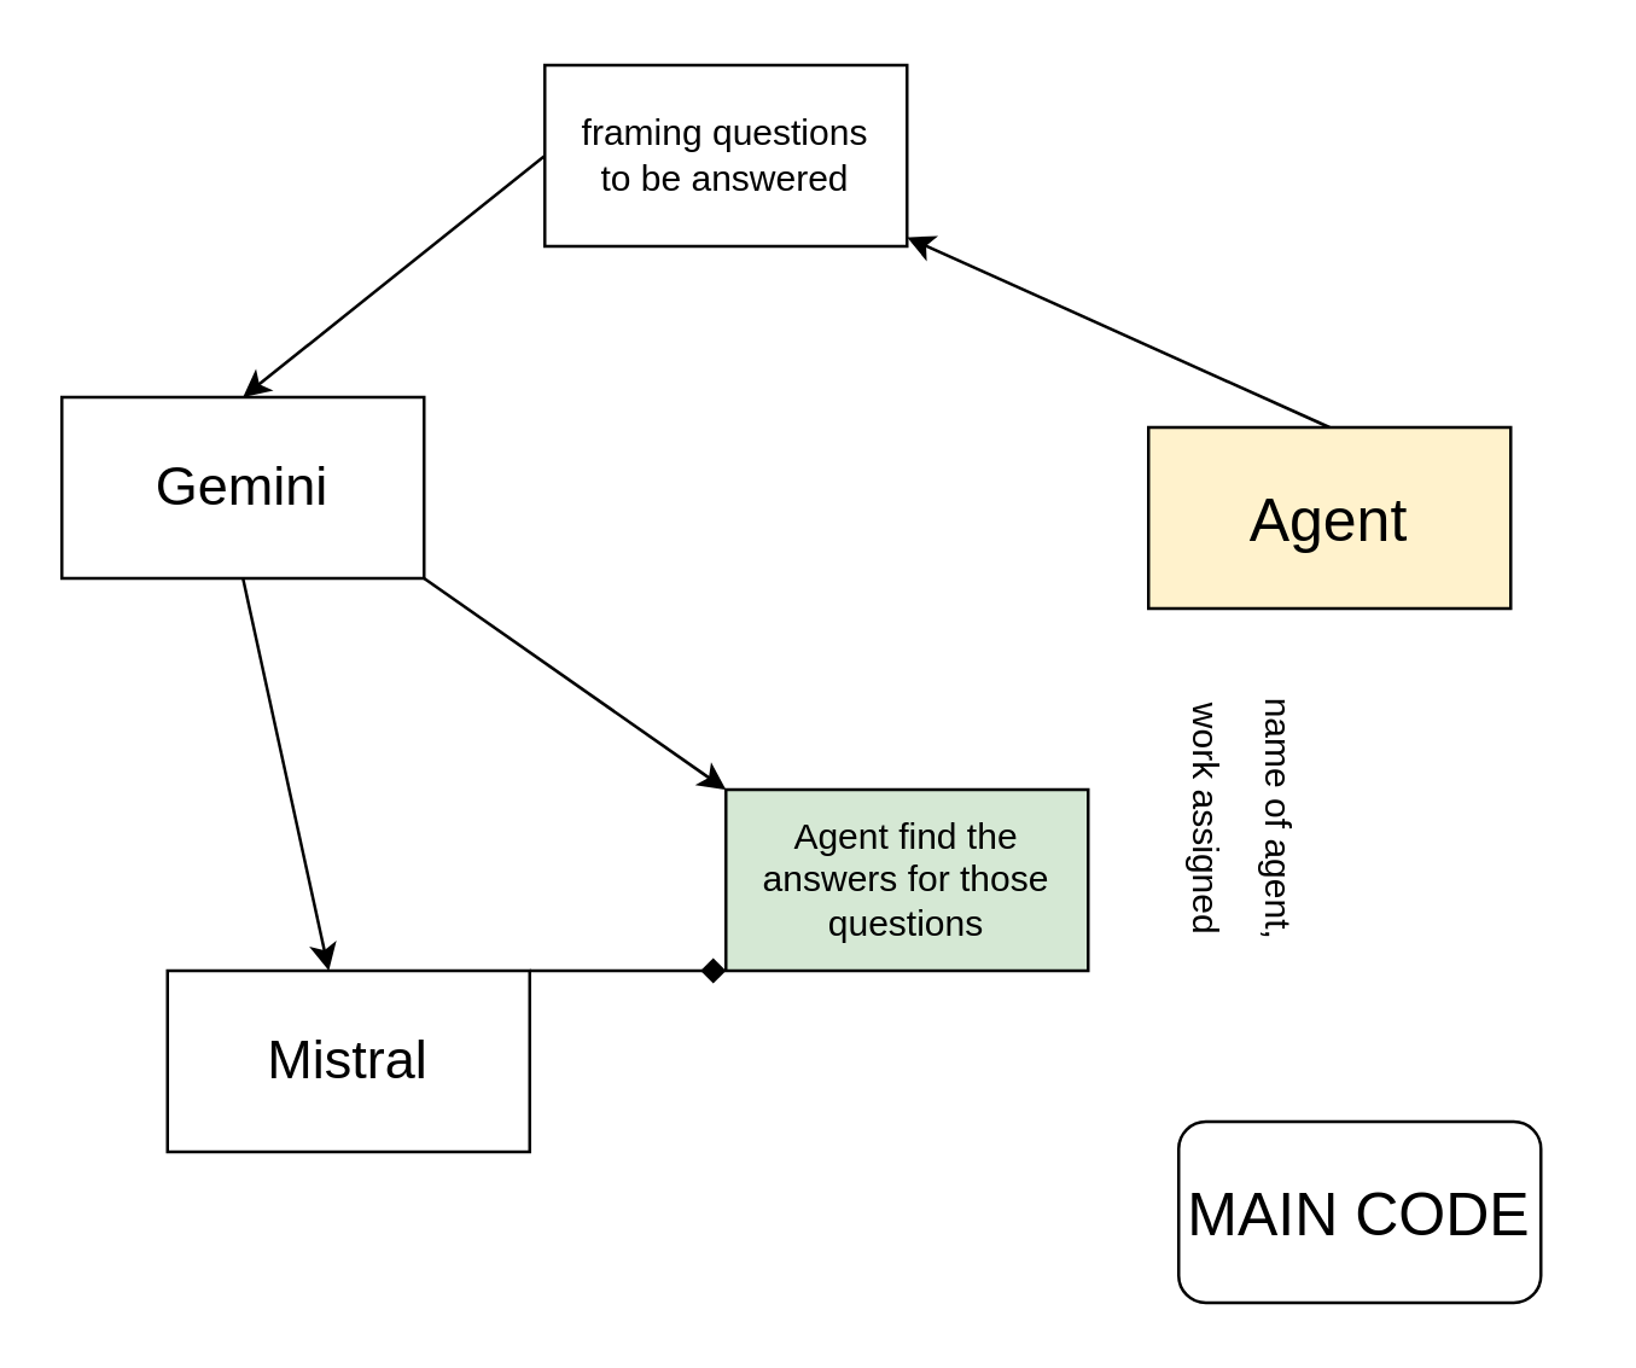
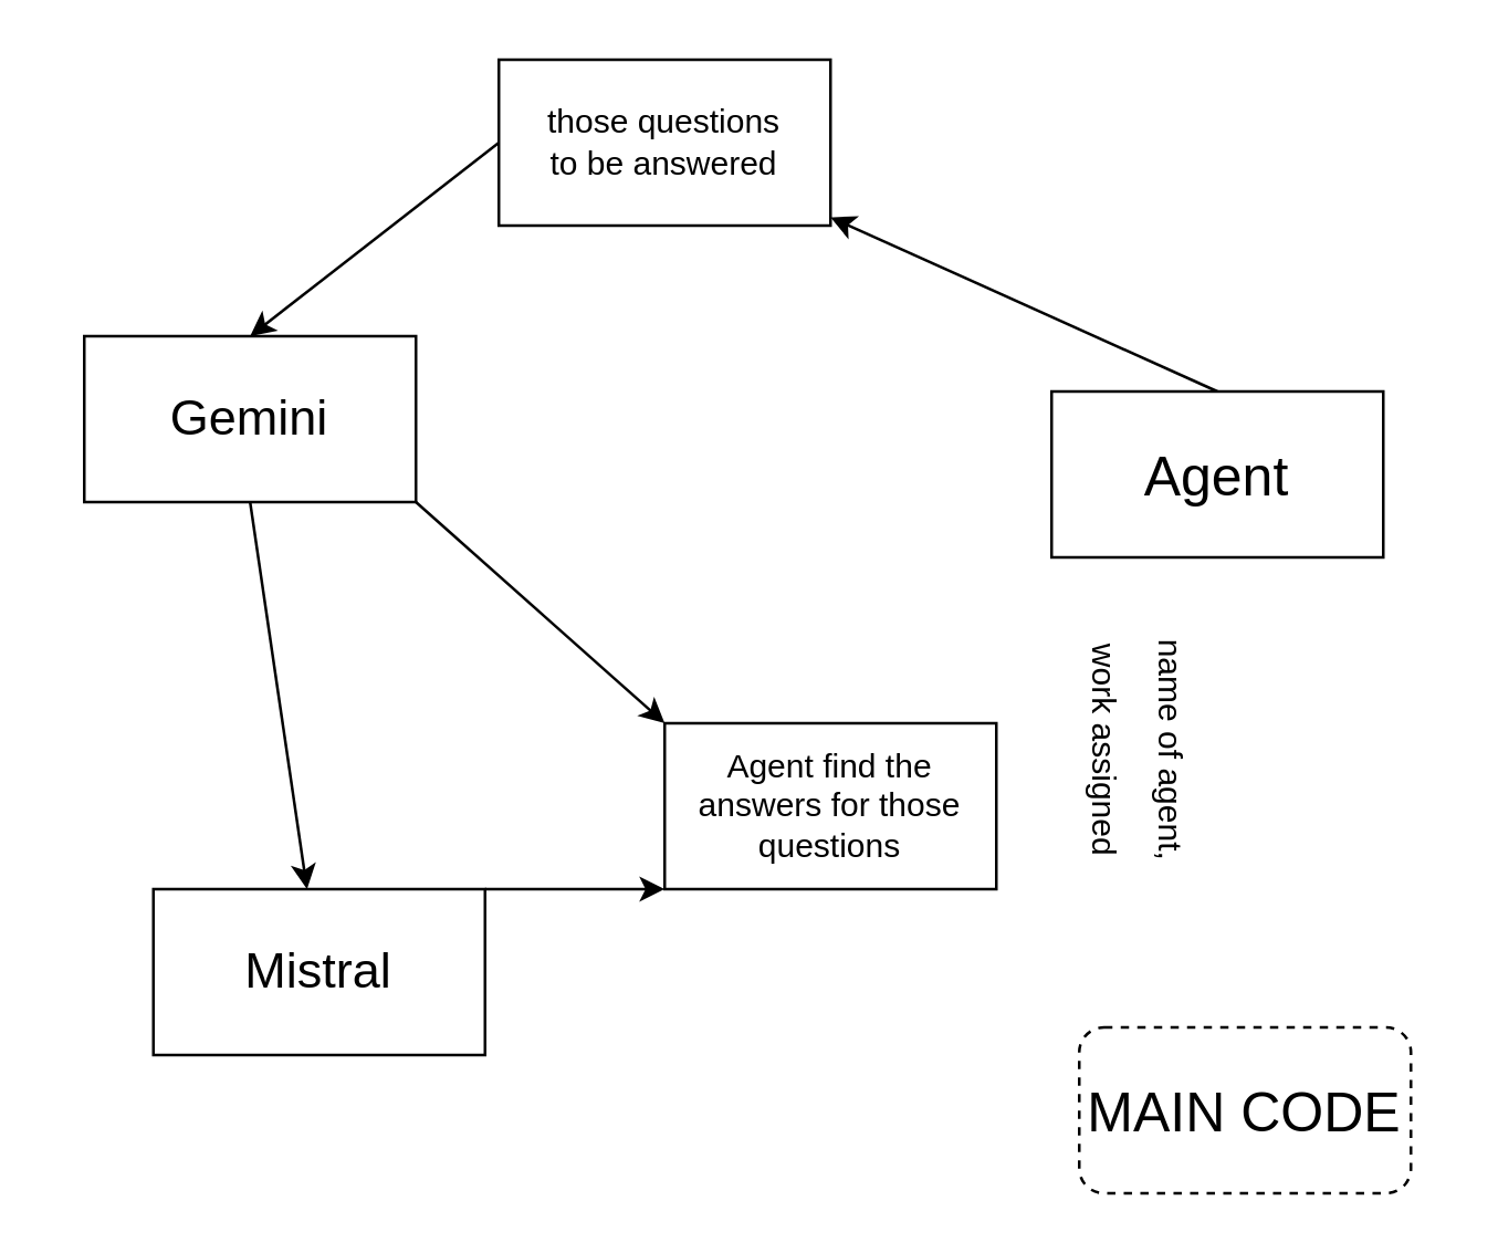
  <mxCell id="0" />
  <mxCell id="1" parent="0" />
- <mxCell id="2" value="&lt;font style=&quot;font-size: 20px;&quot;&gt;MAIN CODE&lt;/font&gt;" style="rounded=1;whiteSpace=wrap;html=1;" vertex="1" parent="1"><mxGeometry x="390" y="371" width="120" height="60" as="geometry" /></mxCell>
+ <mxCell id="2" value="&lt;font style=&quot;font-size: 20px;&quot;&gt;MAIN CODE&lt;/font&gt;" style="rounded=1;whiteSpace=wrap;html=1;dashed=1;" vertex="1" parent="1"><mxGeometry x="390" y="371" width="120" height="60" as="geometry" /></mxCell>
  <mxCell id="3" style="edgeStyle=none;html=1;exitX=0.5;exitY=0;exitDx=0;exitDy=0;fontSize=12;" edge="1" parent="1" source="4" target="7"><mxGeometry relative="1" as="geometry"><mxPoint x="300" y="107.667" as="targetPoint" /></mxGeometry></mxCell>
- <mxCell id="4" value="Agent" style="rounded=0;whiteSpace=wrap;html=1;fontSize=20;fillColor=#fff2cc;" vertex="1" parent="1"><mxGeometry x="380" y="141" width="120" height="60" as="geometry" /></mxCell>
+ <mxCell id="4" value="Agent" style="rounded=0;whiteSpace=wrap;html=1;fontSize=20;" vertex="1" parent="1"><mxGeometry x="380" y="141" width="120" height="60" as="geometry" /></mxCell>
  <mxCell id="5" value="&lt;font style=&quot;font-size: 12px;&quot;&gt;name of agent,&lt;br&gt;work assigned&lt;/font&gt;" style="text;html=1;strokeColor=none;fillColor=none;align=center;verticalAlign=middle;whiteSpace=wrap;rounded=0;fontSize=20;rotation=90;" vertex="1" parent="1"><mxGeometry x="310" y="221" width="210" height="100" as="geometry" /></mxCell>
  <mxCell id="6" style="edgeStyle=none;html=1;exitX=0;exitY=0.5;exitDx=0;exitDy=0;entryX=0.5;entryY=0;entryDx=0;entryDy=0;fontSize=18;" edge="1" parent="1" source="7" target="11"><mxGeometry relative="1" as="geometry" /></mxCell>
- <mxCell id="7" value="framing questions&lt;br&gt;to be answered" style="rounded=0;whiteSpace=wrap;html=1;fontSize=12;" vertex="1" parent="1"><mxGeometry x="180" y="20.997" width="120" height="60" as="geometry" /></mxCell>
- <mxCell id="8" value="Agent find the answers for those questions" style="rounded=0;whiteSpace=wrap;html=1;fontSize=12;fillColor=#d5e8d4;" vertex="1" parent="1"><mxGeometry x="240" y="261" width="120" height="60" as="geometry" /></mxCell>
+ <mxCell id="7" value="those questions&lt;br&gt;to be answered" style="rounded=0;whiteSpace=wrap;html=1;fontSize=12;" vertex="1" parent="1"><mxGeometry x="180" y="20.997" width="120" height="60" as="geometry" /></mxCell>
+ <mxCell id="8" value="Agent find the answers for those questions" style="rounded=0;whiteSpace=wrap;html=1;fontSize=12;" vertex="1" parent="1"><mxGeometry x="240" y="261" width="120" height="60" as="geometry" /></mxCell>
  <mxCell id="9" style="edgeStyle=none;html=1;exitX=0.5;exitY=1;exitDx=0;exitDy=0;fontSize=18;" edge="1" parent="1" source="11" target="13"><mxGeometry relative="1" as="geometry"><mxPoint x="80" y="281" as="targetPoint" /></mxGeometry></mxCell>
  <mxCell id="10" style="edgeStyle=none;html=1;exitX=1;exitY=1;exitDx=0;exitDy=0;entryX=0;entryY=0;entryDx=0;entryDy=0;fontSize=18;" edge="1" parent="1" source="11" target="8"><mxGeometry relative="1" as="geometry" /></mxCell>
- <mxCell id="11" value="&lt;font style=&quot;font-size: 18px;&quot;&gt;Gemini&lt;/font&gt;" style="rounded=0;whiteSpace=wrap;html=1;fontSize=12;" vertex="1" parent="1"><mxGeometry x="20" y="131" width="120" height="60" as="geometry" /></mxCell>
- <mxCell id="12" style="edgeStyle=none;html=1;exitX=1;exitY=0;exitDx=0;exitDy=0;entryX=0;entryY=1;entryDx=0;entryDy=0;fontSize=18;endArrow=diamond;" edge="1" parent="1" source="13" target="8"><mxGeometry relative="1" as="geometry" /></mxCell>
+ <mxCell id="11" value="&lt;font style=&quot;font-size: 18px;&quot;&gt;Gemini&lt;/font&gt;" style="rounded=0;whiteSpace=wrap;html=1;fontSize=12;" vertex="1" parent="1"><mxGeometry x="30" y="121" width="120" height="60" as="geometry" /></mxCell>
+ <mxCell id="12" style="edgeStyle=none;html=1;exitX=1;exitY=0;exitDx=0;exitDy=0;entryX=0;entryY=1;entryDx=0;entryDy=0;fontSize=18;" edge="1" parent="1" source="13" target="8"><mxGeometry relative="1" as="geometry" /></mxCell>
  <mxCell id="13" value="Mistral" style="rounded=0;whiteSpace=wrap;html=1;fontSize=18;" vertex="1" parent="1"><mxGeometry x="55" y="321" width="120" height="60" as="geometry" /></mxCell>
